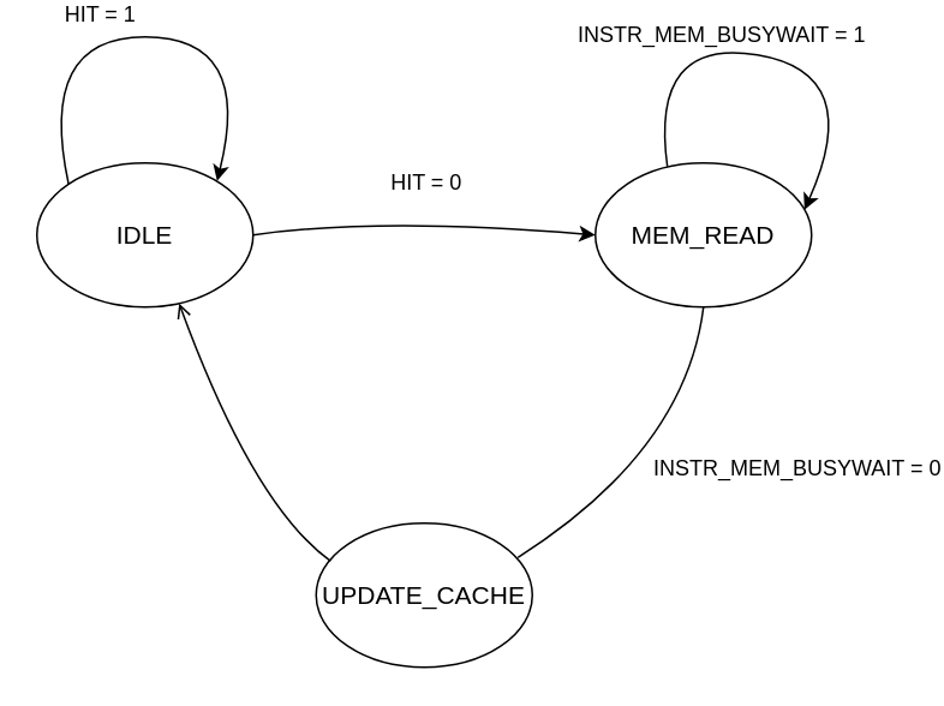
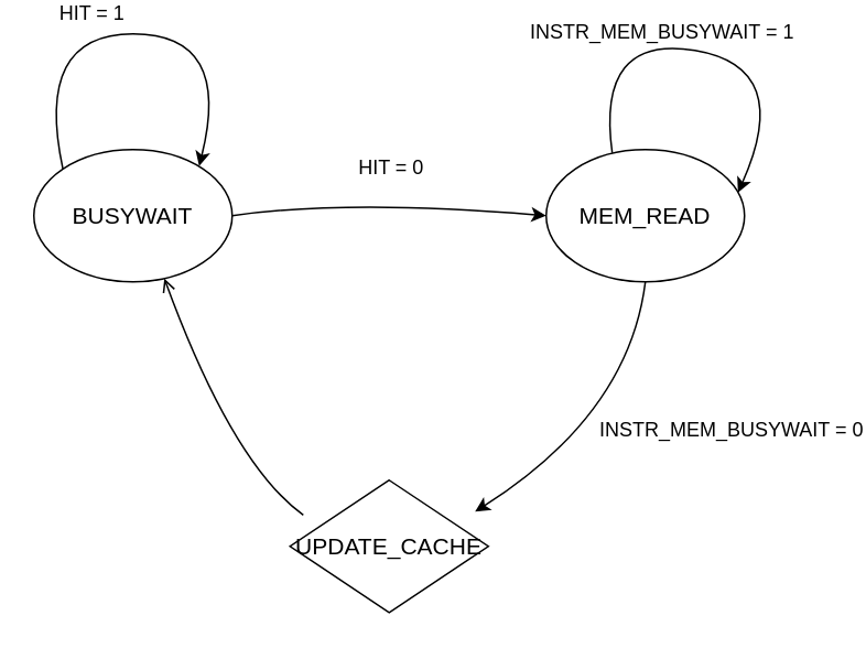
  <mxCell id="0" />
  <mxCell id="1" parent="0" />
- <mxCell id="2" value="IDLE" style="ellipse;whiteSpace=wrap;html=1;labelBackgroundColor=none;fontSize=14;" parent="1" vertex="1"><mxGeometry x="20" y="90" width="120" height="80" as="geometry" /></mxCell>
+ <mxCell id="2" value="BUSYWAIT" style="ellipse;whiteSpace=wrap;html=1;labelBackgroundColor=none;fontSize=14;" parent="1" vertex="1"><mxGeometry x="20" y="90" width="120" height="80" as="geometry" /></mxCell>
  <mxCell id="3" value="MEM_READ" style="ellipse;whiteSpace=wrap;html=1;fontSize=14;" parent="1" vertex="1"><mxGeometry x="330" y="90" width="120" height="80" as="geometry" /></mxCell>
- <mxCell id="4" value="UPDATE_CACHE" style="ellipse;whiteSpace=wrap;html=1;fontSize=14;" parent="1" vertex="1"><mxGeometry x="175" y="290" width="120" height="80" as="geometry" /></mxCell>
+ <mxCell id="4" value="UPDATE_CACHE" style="rhombus;whiteSpace=wrap;html=1;fontSize=14;" parent="1" vertex="1"><mxGeometry x="175" y="290" width="120" height="80" as="geometry" /></mxCell>
  <mxCell id="5" value="" style="curved=1;endArrow=classic;html=1;rounded=0;exitX=1;exitY=0.5;exitDx=0;exitDy=0;entryX=0;entryY=0.5;entryDx=0;entryDy=0;" parent="1" source="2" target="3" edge="1"><mxGeometry width="50" height="50" relative="1" as="geometry"><mxPoint x="210" y="155" as="sourcePoint" /><mxPoint x="260" y="105" as="targetPoint" /><Array as="points"><mxPoint x="210" y="120" /></Array></mxGeometry></mxCell>
  <mxCell id="6" value="HIT = 0" style="edgeLabel;html=1;align=center;verticalAlign=middle;resizable=0;points=[];labelBackgroundColor=none;fontSize=12;" parent="5" vertex="1" connectable="0"><mxGeometry x="-0.017" y="-2" relative="1" as="geometry"><mxPoint x="2" y="-23" as="offset" /></mxGeometry></mxCell>
- <mxCell id="7" value="" style="curved=1;endArrow=none;html=1;rounded=0;labelBackgroundColor=none;entryX=0.933;entryY=0.238;entryDx=0;entryDy=0;exitX=0.5;exitY=1;exitDx=0;exitDy=0;entryPerimeter=0;" parent="1" source="3" target="4" edge="1"><mxGeometry width="50" height="50" relative="1" as="geometry"><mxPoint x="365" y="270" as="sourcePoint" /><mxPoint x="415" y="220" as="targetPoint" /><Array as="points"><mxPoint x="380" y="250" /></Array></mxGeometry></mxCell>
+ <mxCell id="7" value="" style="curved=1;endArrow=classic;html=1;rounded=0;labelBackgroundColor=none;entryX=0.933;entryY=0.238;entryDx=0;entryDy=0;exitX=0.5;exitY=1;exitDx=0;exitDy=0;entryPerimeter=0;" parent="1" source="3" target="4" edge="1"><mxGeometry width="50" height="50" relative="1" as="geometry"><mxPoint x="365" y="270" as="sourcePoint" /><mxPoint x="415" y="220" as="targetPoint" /><Array as="points"><mxPoint x="380" y="250" /></Array></mxGeometry></mxCell>
  <mxCell id="8" value="INSTR_MEM_BUSYWAIT = 0" style="edgeLabel;html=1;align=center;verticalAlign=middle;resizable=0;points=[];labelBackgroundColor=none;fontSize=12;" parent="7" vertex="1" connectable="0"><mxGeometry x="0.032" relative="1" as="geometry"><mxPoint x="76" as="offset" /></mxGeometry></mxCell>
  <mxCell id="9" value="" style="curved=1;endArrow=classic;html=1;rounded=0;labelBackgroundColor=none;exitX=0.333;exitY=0.025;exitDx=0;exitDy=0;exitPerimeter=0;entryX=0.967;entryY=0.325;entryDx=0;entryDy=0;entryPerimeter=0;" parent="1" source="3" target="3" edge="1"><mxGeometry width="50" height="50" relative="1" as="geometry"><mxPoint x="390" y="60" as="sourcePoint" /><mxPoint x="440" y="10" as="targetPoint" /><Array as="points"><mxPoint x="360" y="20" /><mxPoint x="480" y="40" /></Array></mxGeometry></mxCell>
  <mxCell id="10" value="INSTR_MEM_BUSYWAIT = 1" style="edgeLabel;html=1;align=center;verticalAlign=middle;resizable=0;points=[];labelBackgroundColor=none;fontSize=12;" parent="9" vertex="1" connectable="0"><mxGeometry x="0.042" y="-4" relative="1" as="geometry"><mxPoint x="-31" y="-17" as="offset" /></mxGeometry></mxCell>
  <mxCell id="11" value="" style="curved=1;endArrow=open;html=1;rounded=0;labelBackgroundColor=none;exitX=0.067;exitY=0.263;exitDx=0;exitDy=0;entryX=0.658;entryY=0.975;entryDx=0;entryDy=0;entryPerimeter=0;exitPerimeter=0;" parent="1" source="4" target="2" edge="1"><mxGeometry width="50" height="50" relative="1" as="geometry"><mxPoint x="290" y="340" as="sourcePoint" /><mxPoint x="100" y="180" as="targetPoint" /><Array as="points"><mxPoint x="140" y="280" /></Array></mxGeometry></mxCell>
  <mxCell id="12" value="" style="curved=1;endArrow=classic;html=1;rounded=0;labelBackgroundColor=none;exitX=0;exitY=0;exitDx=0;exitDy=0;entryX=1;entryY=0.5;entryDx=0;entryDy=0;" edge="1" parent="1" source="2"><mxGeometry width="50" height="50" relative="1" as="geometry"><mxPoint x="39.96" y="62" as="sourcePoint" /><mxPoint x="120" y="100" as="targetPoint" /><Array as="points"><mxPoint x="20" y="20" /><mxPoint x="140" y="20" /></Array></mxGeometry></mxCell>
  <mxCell id="13" value="HIT = 1" style="edgeLabel;html=1;align=center;verticalAlign=middle;resizable=0;points=[];labelBackgroundColor=none;fontSize=12;" vertex="1" connectable="0" parent="12"><mxGeometry x="0.042" y="-4" relative="1" as="geometry"><mxPoint x="-31" y="-17" as="offset" /></mxGeometry></mxCell>
